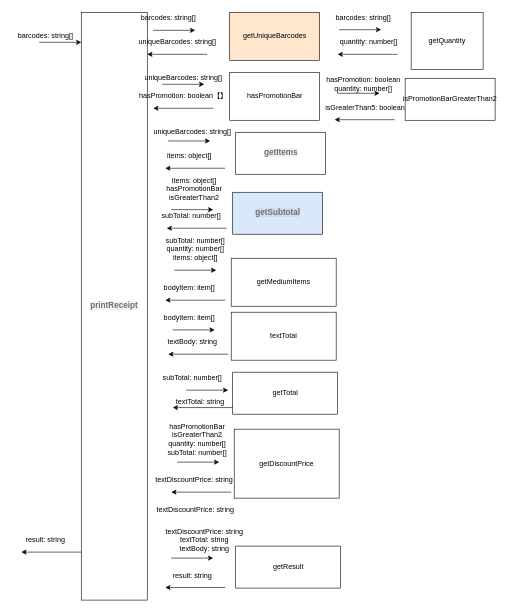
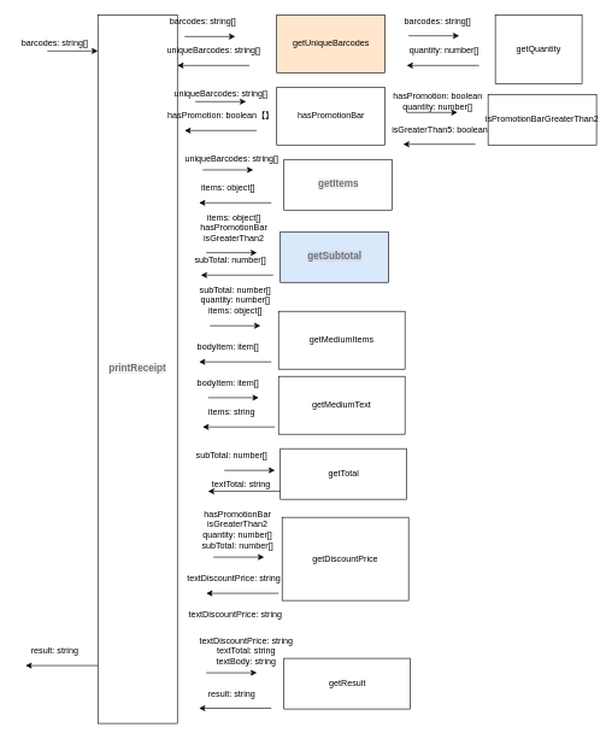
  <mxCell id="0" />
  <mxCell id="1" parent="0" />
  <mxCell id="2" value="&lt;span style=&quot;color: rgb(112 , 111 , 111) ; font-family: , &amp;#34;consolas&amp;#34; , &amp;#34;liberation mono&amp;#34; , &amp;#34;menlo&amp;#34; , &amp;#34;courier&amp;#34; , monospace ; font-size: 13.6px ; font-weight: 700 ; background-color: rgba(27 , 31 , 35 , 0.05)&quot;&gt;printReceipt&lt;/span&gt;" style="rounded=0;whiteSpace=wrap;html=1;direction=south;" vertex="1" parent="1"><mxGeometry x="135" y="20" width="110" height="980" as="geometry" /></mxCell>
  <mxCell id="3" value="" style="endArrow=classic;html=1;" edge="1" parent="1"><mxGeometry width="50" height="50" relative="1" as="geometry"><mxPoint x="65" y="70" as="sourcePoint" /><mxPoint x="135" y="70" as="targetPoint" /></mxGeometry></mxCell>
  <mxCell id="4" value="barcodes: string[]" style="text;html=1;align=center;verticalAlign=middle;resizable=0;points=[];autosize=1;" vertex="1" parent="1"><mxGeometry x="20" y="50" width="110" height="20" as="geometry" /></mxCell>
  <mxCell id="5" value="" style="endArrow=classic;html=1;" edge="1" parent="1"><mxGeometry width="50" height="50" relative="1" as="geometry"><mxPoint x="135" y="920" as="sourcePoint" /><mxPoint x="35" y="920" as="targetPoint" /></mxGeometry></mxCell>
  <mxCell id="6" value="result: string" style="text;html=1;align=center;verticalAlign=middle;resizable=0;points=[];autosize=1;" vertex="1" parent="1"><mxGeometry x="35" y="890" width="80" height="20" as="geometry" /></mxCell>
  <mxCell id="7" value="getUniqueBarcodes" style="rounded=0;whiteSpace=wrap;html=1;fillColor=#ffe6cc;" vertex="1" parent="1"><mxGeometry x="382.5" y="20" width="150" height="80" as="geometry" /></mxCell>
  <mxCell id="8" value="" style="endArrow=classic;html=1;" edge="1" parent="1"><mxGeometry width="50" height="50" relative="1" as="geometry"><mxPoint x="255" y="50" as="sourcePoint" /><mxPoint x="325" y="50" as="targetPoint" /></mxGeometry></mxCell>
  <mxCell id="9" value="barcodes: string[]" style="text;html=1;align=center;verticalAlign=middle;resizable=0;points=[];autosize=1;" vertex="1" parent="1"><mxGeometry x="225" y="20" width="110" height="20" as="geometry" /></mxCell>
  <mxCell id="10" value="" style="endArrow=classic;html=1;" edge="1" parent="1"><mxGeometry width="50" height="50" relative="1" as="geometry"><mxPoint x="345" y="90" as="sourcePoint" /><mxPoint x="245" y="90" as="targetPoint" /></mxGeometry></mxCell>
  <mxCell id="11" value="getMediumItems" style="rounded=0;whiteSpace=wrap;html=1;" vertex="1" parent="1"><mxGeometry x="385" y="430" width="175" height="80" as="geometry" /></mxCell>
  <mxCell id="12" value="" style="endArrow=classic;html=1;" edge="1" parent="1"><mxGeometry width="50" height="50" relative="1" as="geometry"><mxPoint x="380" y="590" as="sourcePoint" /><mxPoint x="280" y="590" as="targetPoint" /></mxGeometry></mxCell>
- <mxCell id="13" value="textBody: string" style="text;html=1;align=center;verticalAlign=middle;resizable=0;points=[];autosize=1;" vertex="1" parent="1"><mxGeometry x="270" y="560" width="100" height="20" as="geometry" /></mxCell>
+ <mxCell id="13" value="items: string" style="text;html=1;align=center;verticalAlign=middle;resizable=0;points=[];autosize=1;" vertex="1" parent="1"><mxGeometry x="270" y="560" width="100" height="20" as="geometry" /></mxCell>
  <mxCell id="14" value="" style="endArrow=classic;html=1;" edge="1" parent="1"><mxGeometry width="50" height="50" relative="1" as="geometry"><mxPoint x="290" y="450" as="sourcePoint" /><mxPoint x="360" y="450" as="targetPoint" /></mxGeometry></mxCell>
  <mxCell id="15" value="subTotal: number[]&lt;br&gt;quantity: number[]&lt;br&gt;items: object[]" style="text;html=1;align=center;verticalAlign=middle;resizable=0;points=[];autosize=1;" vertex="1" parent="1"><mxGeometry x="270" y="390" width="110" height="50" as="geometry" /></mxCell>
  <mxCell id="16" value="getTotal" style="rounded=0;whiteSpace=wrap;html=1;" vertex="1" parent="1"><mxGeometry x="387.5" y="620" width="175" height="70" as="geometry" /></mxCell>
  <mxCell id="17" value="" style="endArrow=classic;html=1;" edge="1" parent="1"><mxGeometry width="50" height="50" relative="1" as="geometry"><mxPoint x="387.5" y="679" as="sourcePoint" /><mxPoint x="287.5" y="679" as="targetPoint" /></mxGeometry></mxCell>
  <mxCell id="18" value="textTotal: string" style="text;html=1;align=center;verticalAlign=middle;resizable=0;points=[];autosize=1;" vertex="1" parent="1"><mxGeometry x="282.5" y="660" width="100" height="20" as="geometry" /></mxCell>
  <mxCell id="19" value="" style="endArrow=classic;html=1;" edge="1" parent="1"><mxGeometry width="50" height="50" relative="1" as="geometry"><mxPoint x="310" y="650" as="sourcePoint" /><mxPoint x="380" y="650" as="targetPoint" /></mxGeometry></mxCell>
  <mxCell id="20" value="subTotal: number[]" style="text;html=1;align=center;verticalAlign=middle;resizable=0;points=[];autosize=1;" vertex="1" parent="1"><mxGeometry x="265" y="620" width="110" height="20" as="geometry" /></mxCell>
  <mxCell id="21" value="uniqueBarcodes: string[]" style="text;html=1;align=center;verticalAlign=middle;resizable=0;points=[];autosize=1;" vertex="1" parent="1"><mxGeometry x="220" y="60" width="150" height="20" as="geometry" /></mxCell>
  <mxCell id="22" value="hasPromotionBar" style="rounded=0;whiteSpace=wrap;html=1;" vertex="1" parent="1"><mxGeometry x="382.5" y="120" width="150" height="80" as="geometry" /></mxCell>
  <mxCell id="23" value="" style="endArrow=classic;html=1;" edge="1" parent="1"><mxGeometry width="50" height="50" relative="1" as="geometry"><mxPoint x="270" y="140" as="sourcePoint" /><mxPoint x="340" y="140" as="targetPoint" /></mxGeometry></mxCell>
  <mxCell id="24" value="uniqueBarcodes: string[]" style="text;html=1;align=center;verticalAlign=middle;resizable=0;points=[];autosize=1;" vertex="1" parent="1"><mxGeometry x="230" y="120" width="150" height="20" as="geometry" /></mxCell>
  <mxCell id="25" value="" style="endArrow=classic;html=1;" edge="1" parent="1"><mxGeometry width="50" height="50" relative="1" as="geometry"><mxPoint x="355" y="180" as="sourcePoint" /><mxPoint x="255" y="180" as="targetPoint" /></mxGeometry></mxCell>
  <mxCell id="26" value="hasPromotion: boolean【】" style="text;html=1;align=center;verticalAlign=middle;resizable=0;points=[];autosize=1;" vertex="1" parent="1"><mxGeometry x="225" y="150" width="160" height="20" as="geometry" /></mxCell>
  <mxCell id="27" value="isPromotionBarGreaterThan2" style="rounded=0;whiteSpace=wrap;html=1;" vertex="1" parent="1"><mxGeometry x="675" y="130" width="150" height="70" as="geometry" /></mxCell>
  <mxCell id="28" value="hasPromotion: boolean&lt;br&gt;quantity: number[]" style="text;html=1;align=center;verticalAlign=middle;resizable=0;points=[];autosize=1;" vertex="1" parent="1"><mxGeometry x="535" y="125" width="140" height="30" as="geometry" /></mxCell>
  <mxCell id="29" value="" style="endArrow=classic;html=1;" edge="1" parent="1"><mxGeometry width="50" height="50" relative="1" as="geometry"><mxPoint x="562.5" y="155" as="sourcePoint" /><mxPoint x="632.5" y="155" as="targetPoint" /></mxGeometry></mxCell>
  <mxCell id="30" value="" style="endArrow=classic;html=1;" edge="1" parent="1"><mxGeometry width="50" height="50" relative="1" as="geometry"><mxPoint x="657.5" y="199" as="sourcePoint" /><mxPoint x="557.5" y="199" as="targetPoint" /></mxGeometry></mxCell>
  <mxCell id="31" value="isGreaterThan5: boolean" style="text;html=1;align=center;verticalAlign=middle;resizable=0;points=[];autosize=1;" vertex="1" parent="1"><mxGeometry x="532.5" y="169" width="150" height="20" as="geometry" /></mxCell>
  <mxCell id="32" value="getQuantity" style="rounded=0;whiteSpace=wrap;html=1;" vertex="1" parent="1"><mxGeometry x="685" y="20" width="120" height="95" as="geometry" /></mxCell>
  <mxCell id="33" value="" style="endArrow=classic;html=1;" edge="1" parent="1"><mxGeometry width="50" height="50" relative="1" as="geometry"><mxPoint x="565" y="49" as="sourcePoint" /><mxPoint x="635" y="49" as="targetPoint" /></mxGeometry></mxCell>
  <mxCell id="34" value="" style="text;html=1;align=center;verticalAlign=middle;resizable=0;points=[];autosize=1;" vertex="1" parent="1"><mxGeometry x="525" y="29" width="150" height="20" as="geometry" /></mxCell>
  <mxCell id="35" value="" style="text;html=1;align=center;verticalAlign=middle;resizable=0;points=[];autosize=1;" vertex="1" parent="1"><mxGeometry x="555" y="20" width="110" height="20" as="geometry" /></mxCell>
  <mxCell id="36" value="" style="text;html=1;align=center;verticalAlign=middle;resizable=0;points=[];autosize=1;" vertex="1" parent="1"><mxGeometry x="515" y="30" width="150" height="20" as="geometry" /></mxCell>
  <mxCell id="37" value="barcodes: string[]" style="text;html=1;align=center;verticalAlign=middle;resizable=0;points=[];autosize=1;" vertex="1" parent="1"><mxGeometry x="550" y="20" width="110" height="20" as="geometry" /></mxCell>
  <mxCell id="38" value="" style="endArrow=classic;html=1;" edge="1" parent="1"><mxGeometry width="50" height="50" relative="1" as="geometry"><mxPoint x="662.5" y="90" as="sourcePoint" /><mxPoint x="562.5" y="90" as="targetPoint" /></mxGeometry></mxCell>
  <mxCell id="39" value="quantity: number[]" style="text;html=1;align=center;verticalAlign=middle;resizable=0;points=[];autosize=1;" vertex="1" parent="1"><mxGeometry x="558.5" y="60" width="110" height="20" as="geometry" /></mxCell>
  <mxCell id="40" value="&lt;div style=&quot;text-align: left&quot;&gt;&lt;font color=&quot;#706f6f&quot;&gt;&lt;span style=&quot;font-size: 13.6px ; background-color: rgba(27 , 31 , 35 , 0.05)&quot;&gt;&lt;b&gt;getItems&lt;/b&gt;&lt;/span&gt;&lt;/font&gt;&lt;/div&gt;" style="rounded=0;whiteSpace=wrap;html=1;" vertex="1" parent="1"><mxGeometry x="392.5" y="220" width="150" height="70" as="geometry" /></mxCell>
  <mxCell id="41" value="" style="endArrow=classic;html=1;" edge="1" parent="1"><mxGeometry width="50" height="50" relative="1" as="geometry"><mxPoint x="280" y="234.5" as="sourcePoint" /><mxPoint x="350" y="234.5" as="targetPoint" /></mxGeometry></mxCell>
  <mxCell id="42" value="uniqueBarcodes: string[]" style="text;html=1;align=center;verticalAlign=middle;resizable=0;points=[];autosize=1;" vertex="1" parent="1"><mxGeometry x="245" y="210" width="150" height="20" as="geometry" /></mxCell>
  <mxCell id="43" value="" style="endArrow=classic;html=1;" edge="1" parent="1"><mxGeometry width="50" height="50" relative="1" as="geometry"><mxPoint x="375" y="280" as="sourcePoint" /><mxPoint x="275" y="280" as="targetPoint" /></mxGeometry></mxCell>
  <mxCell id="44" value="items: object[]" style="text;html=1;align=center;verticalAlign=middle;resizable=0;points=[];autosize=1;" vertex="1" parent="1"><mxGeometry x="270" y="250" width="90" height="20" as="geometry" /></mxCell>
  <mxCell id="45" value="" style="endArrow=classic;html=1;" edge="1" parent="1"><mxGeometry width="50" height="50" relative="1" as="geometry"><mxPoint x="285" y="349" as="sourcePoint" /><mxPoint x="355" y="349" as="targetPoint" /></mxGeometry></mxCell>
  <mxCell id="46" value="items: object[]&lt;br&gt;hasPromotionBar&lt;br&gt;isGreaterThan2" style="text;html=1;align=center;verticalAlign=middle;resizable=0;points=[];autosize=1;" vertex="1" parent="1"><mxGeometry x="267.5" y="290" width="110" height="50" as="geometry" /></mxCell>
  <mxCell id="47" value="" style="endArrow=classic;html=1;" edge="1" parent="1"><mxGeometry width="50" height="50" relative="1" as="geometry"><mxPoint x="377.5" y="380" as="sourcePoint" /><mxPoint x="277.5" y="380" as="targetPoint" /></mxGeometry></mxCell>
  <mxCell id="48" value="subTotal: number[]" style="text;html=1;align=center;verticalAlign=middle;resizable=0;points=[];autosize=1;" vertex="1" parent="1"><mxGeometry x="262.5" y="350" width="110" height="20" as="geometry" /></mxCell>
  <mxCell id="49" value="&lt;div style=&quot;text-align: left&quot;&gt;&lt;font color=&quot;#706f6f&quot;&gt;&lt;span style=&quot;font-size: 13.6px ; background-color: rgba(27 , 31 , 35 , 0.05)&quot;&gt;&lt;b&gt;getSubtotal&lt;/b&gt;&lt;/span&gt;&lt;/font&gt;&lt;/div&gt;" style="rounded=0;whiteSpace=wrap;html=1;fillColor=#dae8fc;" vertex="1" parent="1"><mxGeometry x="387.5" y="320" width="150" height="70" as="geometry" /></mxCell>
  <mxCell id="50" value="" style="endArrow=classic;html=1;" edge="1" parent="1"><mxGeometry width="50" height="50" relative="1" as="geometry"><mxPoint x="375" y="500" as="sourcePoint" /><mxPoint x="275" y="500" as="targetPoint" /></mxGeometry></mxCell>
  <mxCell id="51" value="bodyItem: item[]" style="text;html=1;align=center;verticalAlign=middle;resizable=0;points=[];autosize=1;" vertex="1" parent="1"><mxGeometry x="265" y="470" width="100" height="20" as="geometry" /></mxCell>
- <mxCell id="52" value="textTotal" style="rounded=0;whiteSpace=wrap;html=1;" vertex="1" parent="1"><mxGeometry x="385" y="520" width="175" height="80" as="geometry" /></mxCell>
+ <mxCell id="52" value="getMediumText" style="rounded=0;whiteSpace=wrap;html=1;" vertex="1" parent="1"><mxGeometry x="385" y="520" width="175" height="80" as="geometry" /></mxCell>
  <mxCell id="53" value="bodyItem: item[]" style="text;html=1;align=center;verticalAlign=middle;resizable=0;points=[];autosize=1;" vertex="1" parent="1"><mxGeometry x="265" y="520" width="100" height="20" as="geometry" /></mxCell>
  <mxCell id="54" value="" style="endArrow=classic;html=1;" edge="1" parent="1"><mxGeometry width="50" height="50" relative="1" as="geometry"><mxPoint x="287.5" y="549.5" as="sourcePoint" /><mxPoint x="357.5" y="549.5" as="targetPoint" /></mxGeometry></mxCell>
  <mxCell id="55" value="getDiscountPrice" style="rounded=0;whiteSpace=wrap;html=1;" vertex="1" parent="1"><mxGeometry x="390" y="715" width="175" height="115" as="geometry" /></mxCell>
  <mxCell id="56" value="&lt;br&gt;hasPromotionBar&lt;br&gt;isGreaterThan2&lt;br&gt;quantity: number[]&lt;br&gt;subTotal: number[]" style="text;html=1;align=center;verticalAlign=middle;resizable=0;points=[];autosize=1;" vertex="1" parent="1"><mxGeometry x="272.5" y="690" width="110" height="70" as="geometry" /></mxCell>
  <mxCell id="57" value="" style="endArrow=classic;html=1;" edge="1" parent="1"><mxGeometry width="50" height="50" relative="1" as="geometry"><mxPoint x="295" y="770" as="sourcePoint" /><mxPoint x="365" y="770" as="targetPoint" /></mxGeometry></mxCell>
  <mxCell id="58" value="" style="endArrow=classic;html=1;" edge="1" parent="1"><mxGeometry width="50" height="50" relative="1" as="geometry"><mxPoint x="385" y="820" as="sourcePoint" /><mxPoint x="285" y="820" as="targetPoint" /></mxGeometry></mxCell>
  <mxCell id="59" value="textDiscountPrice: string" style="text;html=1;align=center;verticalAlign=middle;resizable=0;points=[];autosize=1;" vertex="1" parent="1"><mxGeometry x="247.5" y="790" width="150" height="20" as="geometry" /></mxCell>
  <mxCell id="60" value="getResult" style="rounded=0;whiteSpace=wrap;html=1;" vertex="1" parent="1"><mxGeometry x="392.5" y="910" width="175" height="70" as="geometry" /></mxCell>
  <mxCell id="61" value="" style="endArrow=classic;html=1;" edge="1" parent="1"><mxGeometry width="50" height="50" relative="1" as="geometry"><mxPoint x="375" y="979" as="sourcePoint" /><mxPoint x="275" y="979" as="targetPoint" /></mxGeometry></mxCell>
  <mxCell id="62" value="textDiscountPrice: string" style="text;html=1;align=center;verticalAlign=middle;resizable=0;points=[];autosize=1;" vertex="1" parent="1"><mxGeometry x="250" y="840" width="150" height="20" as="geometry" /></mxCell>
  <mxCell id="63" value="" style="endArrow=classic;html=1;" edge="1" parent="1"><mxGeometry width="50" height="50" relative="1" as="geometry"><mxPoint x="285" y="930" as="sourcePoint" /><mxPoint x="355" y="930" as="targetPoint" /></mxGeometry></mxCell>
  <mxCell id="64" value="textDiscountPrice: string&lt;br&gt;textTotal: string&lt;br&gt;textBody: string" style="text;html=1;align=center;verticalAlign=middle;resizable=0;points=[];autosize=1;" vertex="1" parent="1"><mxGeometry x="265" y="875" width="150" height="50" as="geometry" /></mxCell>
  <mxCell id="65" value="result: string" style="text;html=1;align=center;verticalAlign=middle;resizable=0;points=[];autosize=1;" vertex="1" parent="1"><mxGeometry x="280" y="950" width="80" height="20" as="geometry" /></mxCell>
